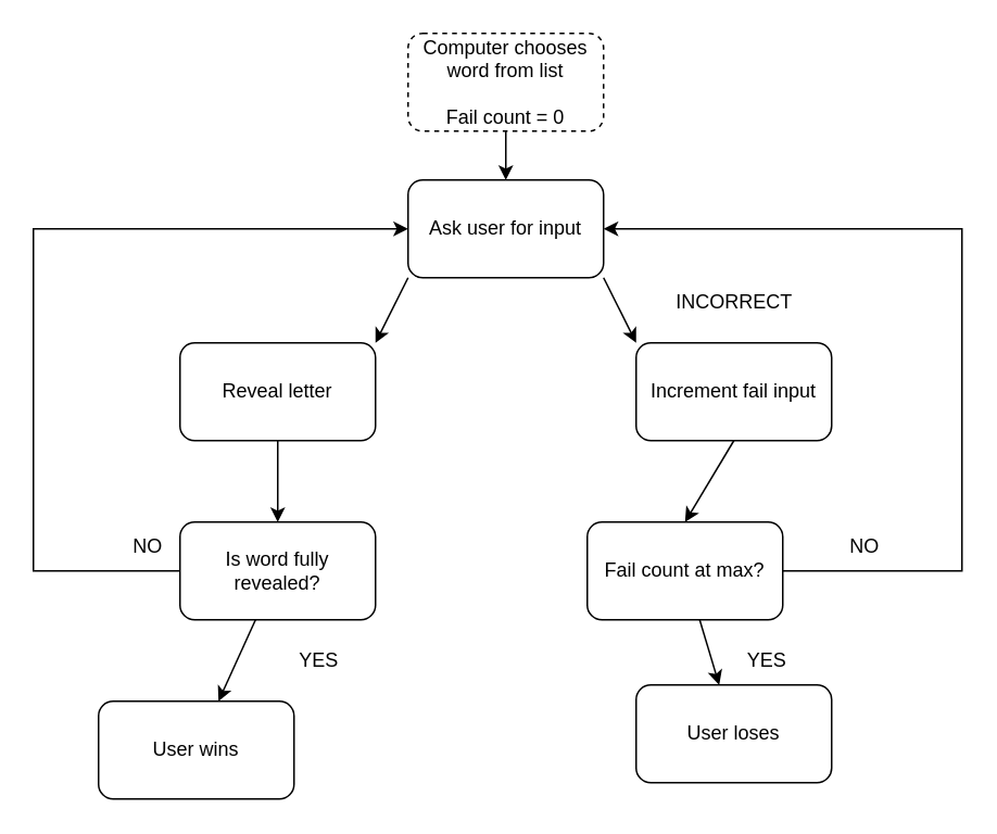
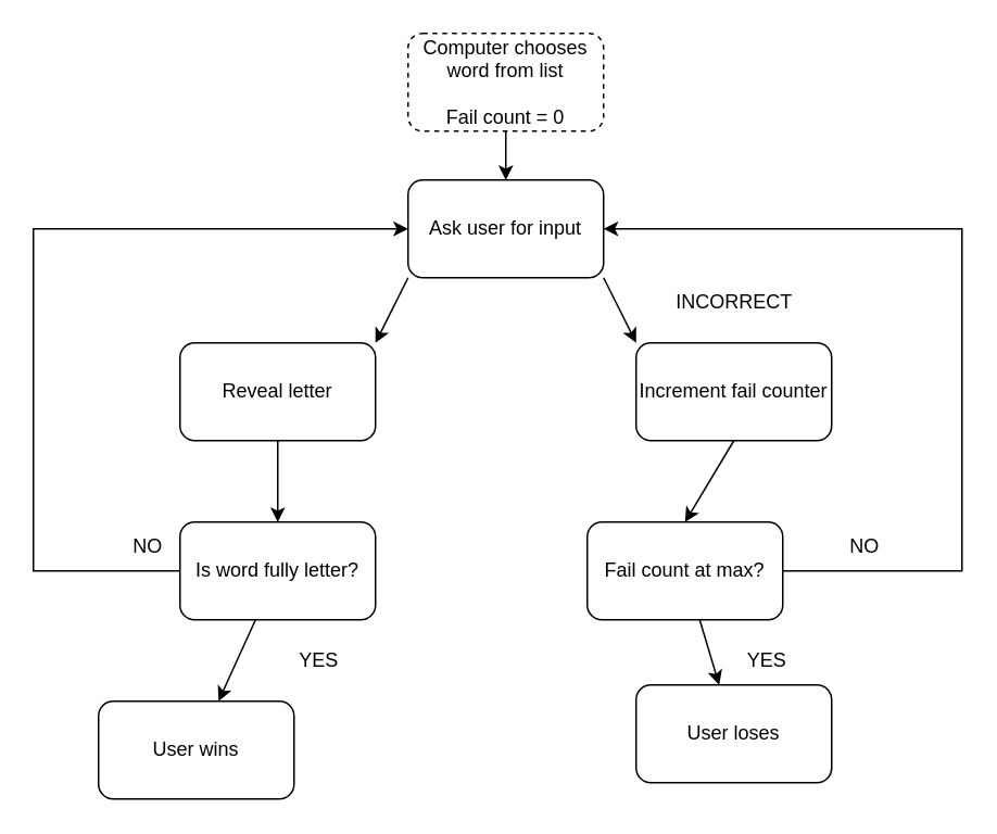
  <mxCell id="0" />
  <mxCell id="1" parent="0" />
  <mxCell id="2" value="Computer chooses word from list&lt;div&gt;&lt;br&gt;&lt;/div&gt;&lt;div&gt;Fail count = 0&lt;/div&gt;" style="rounded=1;whiteSpace=wrap;html=1;dashed=1;" vertex="1" parent="1"><mxGeometry x="250" y="20" width="120" height="60" as="geometry" /></mxCell>
  <mxCell id="3" value="Ask user for input" style="rounded=1;whiteSpace=wrap;html=1;" vertex="1" parent="1"><mxGeometry x="250" y="110" width="120" height="60" as="geometry" /></mxCell>
  <mxCell id="4" value="Reveal letter" style="rounded=1;whiteSpace=wrap;html=1;" vertex="1" parent="1"><mxGeometry x="110" y="210" width="120" height="60" as="geometry" /></mxCell>
- <mxCell id="5" value="Increment fail input" style="rounded=1;whiteSpace=wrap;html=1;" vertex="1" parent="1"><mxGeometry x="390" y="210" width="120" height="60" as="geometry" /></mxCell>
+ <mxCell id="5" value="Increment fail counter" style="rounded=1;whiteSpace=wrap;html=1;" vertex="1" parent="1"><mxGeometry x="390" y="210" width="120" height="60" as="geometry" /></mxCell>
  <mxCell id="6" value="" style="edgeStyle=none;rounded=0;orthogonalLoop=1;jettySize=auto;html=1;" edge="1" parent="1" source="7" target="18"><mxGeometry relative="1" as="geometry" /></mxCell>
- <mxCell id="7" value="Is word fully revealed?" style="rounded=1;whiteSpace=wrap;html=1;" vertex="1" parent="1"><mxGeometry x="110" y="320" width="120" height="60" as="geometry" /></mxCell>
+ <mxCell id="7" value="Is word fully letter?" style="rounded=1;whiteSpace=wrap;html=1;" vertex="1" parent="1"><mxGeometry x="110" y="320" width="120" height="60" as="geometry" /></mxCell>
  <mxCell id="8" value="" style="edgeStyle=none;rounded=0;orthogonalLoop=1;jettySize=auto;html=1;" edge="1" parent="1" source="9" target="21"><mxGeometry relative="1" as="geometry" /></mxCell>
  <mxCell id="9" value="Fail count at max?" style="rounded=1;whiteSpace=wrap;html=1;" vertex="1" parent="1"><mxGeometry x="360" y="320" width="120" height="60" as="geometry" /></mxCell>
  <mxCell id="10" value="" style="endArrow=classic;html=1;rounded=0;exitX=0;exitY=1;exitDx=0;exitDy=0;entryX=1;entryY=0;entryDx=0;entryDy=0;" edge="1" parent="1" source="3" target="4"><mxGeometry width="50" height="50" relative="1" as="geometry"><mxPoint x="270" y="390" as="sourcePoint" /><mxPoint x="230" y="200" as="targetPoint" /></mxGeometry></mxCell>
  <mxCell id="11" value="" style="endArrow=classic;html=1;rounded=0;exitX=1;exitY=1;exitDx=0;exitDy=0;entryX=0;entryY=0;entryDx=0;entryDy=0;" edge="1" parent="1" source="3" target="5"><mxGeometry width="50" height="50" relative="1" as="geometry"><mxPoint x="476" y="170" as="sourcePoint" /><mxPoint x="430" y="212" as="targetPoint" /></mxGeometry></mxCell>
  <mxCell id="12" value="" style="endArrow=classic;html=1;rounded=0;entryX=0.5;entryY=0;entryDx=0;entryDy=0;exitX=0.5;exitY=1;exitDx=0;exitDy=0;" edge="1" parent="1" source="2" target="3"><mxGeometry width="50" height="50" relative="1" as="geometry"><mxPoint x="270" y="210" as="sourcePoint" /><mxPoint x="320" y="160" as="targetPoint" /></mxGeometry></mxCell>
  <mxCell id="13" value="&lt;span style=&quot;text-wrap-mode: wrap;&quot;&gt;INCORRECT&lt;/span&gt;" style="text;html=1;align=center;verticalAlign=middle;resizable=0;points=[];autosize=1;strokeColor=none;fillColor=none;" vertex="1" parent="1"><mxGeometry x="405" y="170" width="90" height="30" as="geometry" /></mxCell>
  <mxCell id="14" value="" style="endArrow=classic;html=1;rounded=0;entryX=0.5;entryY=0;entryDx=0;entryDy=0;exitX=0.5;exitY=1;exitDx=0;exitDy=0;" edge="1" parent="1" source="5" target="9"><mxGeometry width="50" height="50" relative="1" as="geometry"><mxPoint x="460" y="290" as="sourcePoint" /><mxPoint x="449.58" y="320" as="targetPoint" /></mxGeometry></mxCell>
  <mxCell id="15" value="" style="endArrow=classic;html=1;rounded=0;exitX=0;exitY=0.5;exitDx=0;exitDy=0;entryX=0;entryY=0.5;entryDx=0;entryDy=0;" edge="1" parent="1" source="7" target="3"><mxGeometry width="50" height="50" relative="1" as="geometry"><mxPoint x="400" y="310" as="sourcePoint" /><mxPoint x="450" y="260" as="targetPoint" /><Array as="points"><mxPoint x="20" y="350" /><mxPoint x="20" y="140" /></Array></mxGeometry></mxCell>
  <mxCell id="16" value="" style="endArrow=classic;html=1;rounded=0;entryX=0.5;entryY=0;entryDx=0;entryDy=0;exitX=0.5;exitY=1;exitDx=0;exitDy=0;" edge="1" parent="1" source="4" target="7"><mxGeometry width="50" height="50" relative="1" as="geometry"><mxPoint x="250" y="280" as="sourcePoint" /><mxPoint x="250" y="330" as="targetPoint" /></mxGeometry></mxCell>
  <mxCell id="17" value="NO" style="text;html=1;align=center;verticalAlign=middle;resizable=0;points=[];autosize=1;strokeColor=none;fillColor=none;" vertex="1" parent="1"><mxGeometry x="70" y="320" width="40" height="30" as="geometry" /></mxCell>
  <mxCell id="18" value="User wins" style="rounded=1;whiteSpace=wrap;html=1;" vertex="1" parent="1"><mxGeometry x="60" y="430" width="120" height="60" as="geometry" /></mxCell>
  <mxCell id="19" value="" style="endArrow=classic;html=1;rounded=0;entryX=1;entryY=0.5;entryDx=0;entryDy=0;exitX=1;exitY=0.5;exitDx=0;exitDy=0;" edge="1" parent="1" source="9" target="3"><mxGeometry width="50" height="50" relative="1" as="geometry"><mxPoint x="350" y="320" as="sourcePoint" /><mxPoint x="400" y="270" as="targetPoint" /><Array as="points"><mxPoint x="590" y="350" /><mxPoint x="590" y="140" /></Array></mxGeometry></mxCell>
  <mxCell id="20" value="NO" style="text;html=1;align=center;verticalAlign=middle;resizable=0;points=[];autosize=1;strokeColor=none;fillColor=none;" vertex="1" parent="1"><mxGeometry x="510" y="320" width="40" height="30" as="geometry" /></mxCell>
  <mxCell id="21" value="User loses" style="whiteSpace=wrap;html=1;rounded=1;" vertex="1" parent="1"><mxGeometry x="390" y="420" width="120" height="60" as="geometry" /></mxCell>
  <mxCell id="22" value="YES" style="text;html=1;align=center;verticalAlign=middle;resizable=0;points=[];autosize=1;strokeColor=none;fillColor=none;" vertex="1" parent="1"><mxGeometry x="445" y="390" width="50" height="30" as="geometry" /></mxCell>
  <mxCell id="23" value="YES" style="text;html=1;align=center;verticalAlign=middle;resizable=0;points=[];autosize=1;strokeColor=none;fillColor=none;" vertex="1" parent="1"><mxGeometry x="170" y="390" width="50" height="30" as="geometry" /></mxCell>
